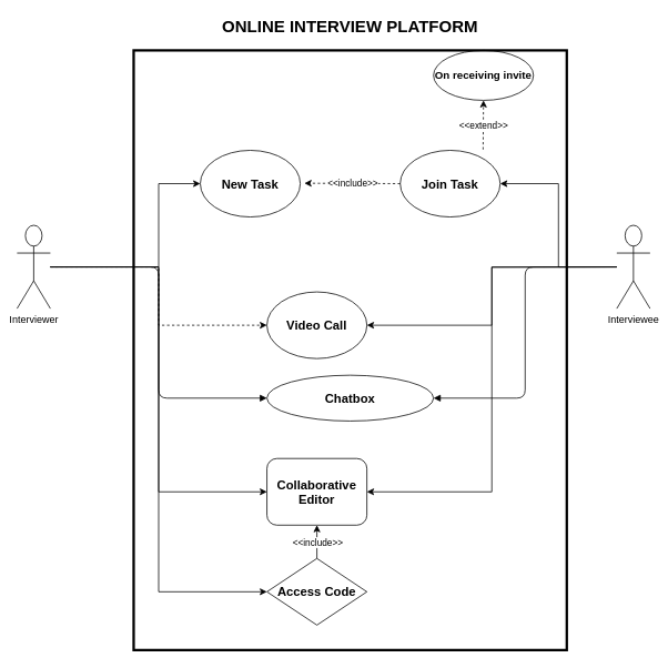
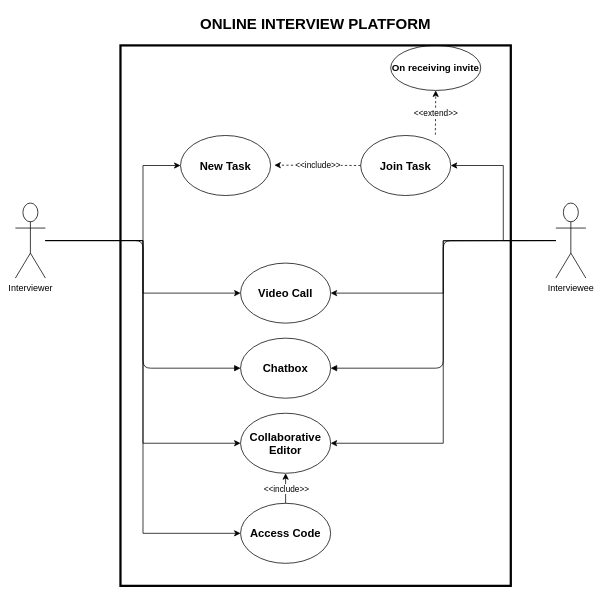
  <mxCell id="0" />
  <mxCell id="1" parent="0" />
  <mxCell id="2" style="edgeStyle=orthogonalEdgeStyle;rounded=0;orthogonalLoop=1;jettySize=auto;html=1;" parent="1" source="7" target="13" edge="1"><mxGeometry relative="1" as="geometry"><Array as="points"><mxPoint x="190" y="320" /><mxPoint x="190" y="220" /></Array></mxGeometry></mxCell>
- <mxCell id="3" style="edgeStyle=orthogonalEdgeStyle;rounded=0;orthogonalLoop=1;jettySize=auto;html=1;entryX=0;entryY=0.5;entryDx=0;entryDy=0;dashed=1;" parent="1" source="7" target="15" edge="1"><mxGeometry relative="1" as="geometry" /></mxCell>
+ <mxCell id="3" style="edgeStyle=orthogonalEdgeStyle;rounded=0;orthogonalLoop=1;jettySize=auto;html=1;entryX=0;entryY=0.5;entryDx=0;entryDy=0;" parent="1" source="7" target="15" edge="1"><mxGeometry relative="1" as="geometry" /></mxCell>
  <mxCell id="4" style="edgeStyle=orthogonalEdgeStyle;rounded=0;orthogonalLoop=1;jettySize=auto;html=1;entryX=0;entryY=0.5;entryDx=0;entryDy=0;" parent="1" source="7" target="16" edge="1"><mxGeometry relative="1" as="geometry" /></mxCell>
  <mxCell id="5" style="edgeStyle=orthogonalEdgeStyle;rounded=0;orthogonalLoop=1;jettySize=auto;html=1;entryX=0;entryY=0.5;entryDx=0;entryDy=0;" parent="1" source="7" target="17" edge="1"><mxGeometry relative="1" as="geometry" /></mxCell>
  <mxCell id="6" style="edgeStyle=orthogonalEdgeStyle;rounded=1;orthogonalLoop=1;jettySize=auto;html=1;entryX=0;entryY=0.5;entryDx=0;entryDy=0;endArrow=block;endFill=1;strokeColor=#000000;" parent="1" source="7" target="20" edge="1"><mxGeometry relative="1" as="geometry" /></mxCell>
  <mxCell id="7" value="Interviewer" style="shape=umlActor;verticalLabelPosition=bottom;verticalAlign=top;html=1;outlineConnect=0;" parent="1" vertex="1"><mxGeometry x="20" y="270" width="40" height="100" as="geometry" /></mxCell>
  <mxCell id="8" style="edgeStyle=orthogonalEdgeStyle;rounded=0;orthogonalLoop=1;jettySize=auto;html=1;entryX=1;entryY=0.5;entryDx=0;entryDy=0;" parent="1" source="12" target="14" edge="1"><mxGeometry relative="1" as="geometry" /></mxCell>
  <mxCell id="9" style="edgeStyle=orthogonalEdgeStyle;rounded=0;orthogonalLoop=1;jettySize=auto;html=1;entryX=1;entryY=0.5;entryDx=0;entryDy=0;" parent="1" source="12" target="15" edge="1"><mxGeometry relative="1" as="geometry" /></mxCell>
  <mxCell id="10" style="edgeStyle=orthogonalEdgeStyle;rounded=0;orthogonalLoop=1;jettySize=auto;html=1;entryX=1;entryY=0.5;entryDx=0;entryDy=0;" parent="1" target="16" edge="1"><mxGeometry relative="1" as="geometry"><mxPoint x="740" y="320" as="sourcePoint" /></mxGeometry></mxCell>
  <mxCell id="11" style="edgeStyle=orthogonalEdgeStyle;rounded=1;orthogonalLoop=1;jettySize=auto;html=1;entryX=1;entryY=0.5;entryDx=0;entryDy=0;endArrow=block;endFill=1;strokeColor=#000000;" parent="1" source="12" target="20" edge="1"><mxGeometry relative="1" as="geometry" /></mxCell>
  <mxCell id="12" value="Interviewee" style="shape=umlActor;verticalLabelPosition=bottom;verticalAlign=top;html=1;outlineConnect=0;" parent="1" vertex="1"><mxGeometry x="740" y="270" width="40" height="100" as="geometry" /></mxCell>
  <mxCell id="13" value="&lt;b&gt;&lt;font style=&quot;font-size: 15px&quot;&gt;New Task&lt;/font&gt;&lt;/b&gt;" style="ellipse;whiteSpace=wrap;html=1;" parent="1" vertex="1"><mxGeometry x="240" y="180" width="120" height="80" as="geometry" /></mxCell>
  <mxCell id="14" value="&lt;b&gt;&lt;font style=&quot;font-size: 15px&quot;&gt;Join Task&lt;/font&gt;&lt;/b&gt;" style="ellipse;whiteSpace=wrap;html=1;" parent="1" vertex="1"><mxGeometry x="480" y="180" width="120" height="80" as="geometry" /></mxCell>
  <mxCell id="15" value="&lt;b&gt;&lt;font style=&quot;font-size: 15px&quot;&gt;&amp;nbsp;Video Call&amp;nbsp;&lt;/font&gt;&lt;/b&gt;" style="ellipse;whiteSpace=wrap;html=1;" parent="1" vertex="1"><mxGeometry x="320" y="350" width="120" height="80" as="geometry" /></mxCell>
- <mxCell id="16" value="&lt;b&gt;&lt;font style=&quot;font-size: 15px&quot;&gt;Collaborative Editor&lt;/font&gt;&lt;/b&gt;" style="whiteSpace=wrap;html=1;rounded=1;" parent="1" vertex="1"><mxGeometry x="320" y="550" width="120" height="80" as="geometry" /></mxCell>
- <mxCell id="17" value="&lt;b&gt;&lt;font style=&quot;font-size: 15px&quot;&gt;Access Code&lt;/font&gt;&lt;/b&gt;" style="rhombus;whiteSpace=wrap;html=1;" parent="1" vertex="1"><mxGeometry x="320" y="670" width="120" height="80" as="geometry" /></mxCell>
+ <mxCell id="16" value="&lt;b&gt;&lt;font style=&quot;font-size: 15px&quot;&gt;Collaborative Editor&lt;/font&gt;&lt;/b&gt;" style="ellipse;whiteSpace=wrap;html=1;" parent="1" vertex="1"><mxGeometry x="320" y="550" width="120" height="80" as="geometry" /></mxCell>
+ <mxCell id="17" value="&lt;b&gt;&lt;font style=&quot;font-size: 15px&quot;&gt;Access Code&lt;/font&gt;&lt;/b&gt;" style="ellipse;whiteSpace=wrap;html=1;" parent="1" vertex="1"><mxGeometry x="320" y="670" width="120" height="80" as="geometry" /></mxCell>
  <mxCell id="18" value="" style="endArrow=classic;html=1;dashed=1;strokeColor=#000000;entryX=0;entryY=0.5;entryDx=0;entryDy=0;exitX=0;exitY=0.5;exitDx=0;exitDy=0;" parent="1" source="14" edge="1"><mxGeometry relative="1" as="geometry"><mxPoint x="465" y="219.5" as="sourcePoint" /><mxPoint x="365" y="219.5" as="targetPoint" /></mxGeometry></mxCell>
  <mxCell id="19" value="&amp;lt;&amp;lt;include&amp;gt;&amp;gt;" style="edgeLabel;resizable=0;html=1;align=center;verticalAlign=middle;" parent="18" connectable="0" vertex="1"><mxGeometry relative="1" as="geometry" /></mxCell>
- <mxCell id="20" value="&lt;b&gt;&lt;font style=&quot;font-size: 15px&quot;&gt;Chatbox&lt;/font&gt;&lt;/b&gt;" style="ellipse;whiteSpace=wrap;html=1;" parent="1" vertex="1"><mxGeometry x="320" y="450" width="200" height="55" as="geometry" /></mxCell>
+ <mxCell id="20" value="&lt;b&gt;&lt;font style=&quot;font-size: 15px&quot;&gt;Chatbox&lt;/font&gt;&lt;/b&gt;" style="ellipse;whiteSpace=wrap;html=1;" parent="1" vertex="1"><mxGeometry x="320" y="450" width="120" height="80" as="geometry" /></mxCell>
  <mxCell id="21" value="" style="endArrow=classic;html=1;strokeColor=#000000;entryX=0.5;entryY=1;entryDx=0;entryDy=0;exitX=0.5;exitY=0;exitDx=0;exitDy=0;" parent="1" source="17" target="16" edge="1"><mxGeometry relative="1" as="geometry"><mxPoint x="300" y="720" as="sourcePoint" /><mxPoint x="400" y="720" as="targetPoint" /></mxGeometry></mxCell>
  <mxCell id="22" value="&amp;lt;&amp;lt;include&amp;gt;&amp;gt;" style="edgeLabel;resizable=0;html=1;align=center;verticalAlign=middle;" parent="21" connectable="0" vertex="1"><mxGeometry relative="1" as="geometry" /></mxCell>
  <mxCell id="23" value="" style="endArrow=classic;html=1;strokeColor=#000000;dashed=1;" parent="1" target="25" edge="1"><mxGeometry relative="1" as="geometry"><mxPoint x="579.5" y="179" as="sourcePoint" /><mxPoint x="580" y="110" as="targetPoint" /></mxGeometry></mxCell>
  <mxCell id="24" value="&amp;lt;&amp;lt;extend&amp;gt;&amp;gt;" style="edgeLabel;resizable=0;html=1;align=center;verticalAlign=middle;" parent="23" connectable="0" vertex="1"><mxGeometry relative="1" as="geometry" /></mxCell>
  <mxCell id="25" value="&lt;b&gt;&lt;font style=&quot;font-size: 13px&quot;&gt;On receiving invite&lt;/font&gt;&lt;/b&gt;" style="ellipse;whiteSpace=wrap;html=1;" parent="1" vertex="1"><mxGeometry x="520" y="60" width="120" height="60" as="geometry" /></mxCell>
  <mxCell id="26" value="" style="rounded=0;whiteSpace=wrap;html=1;fillColor=none;strokeWidth=3;" parent="1" vertex="1"><mxGeometry x="160" y="60" width="520" height="720" as="geometry" /></mxCell>
  <mxCell id="27" value="&lt;font style=&quot;font-size: 20px&quot;&gt;&lt;b&gt;ONLINE INTERVIEW PLATFORM&lt;/b&gt;&lt;/font&gt;" style="text;html=1;strokeColor=none;fillColor=none;align=center;verticalAlign=middle;whiteSpace=wrap;rounded=0;strokeWidth=5;" parent="1" vertex="1"><mxGeometry x="240" y="20" width="360" height="20" as="geometry" /></mxCell>
  <mxCell id="28" style="edgeStyle=orthogonalEdgeStyle;rounded=1;orthogonalLoop=1;jettySize=auto;html=1;exitX=0.5;exitY=1;exitDx=0;exitDy=0;dashed=1;endArrow=block;endFill=1;strokeColor=#000000;" parent="1" source="27" target="27" edge="1"><mxGeometry relative="1" as="geometry" /></mxCell>
